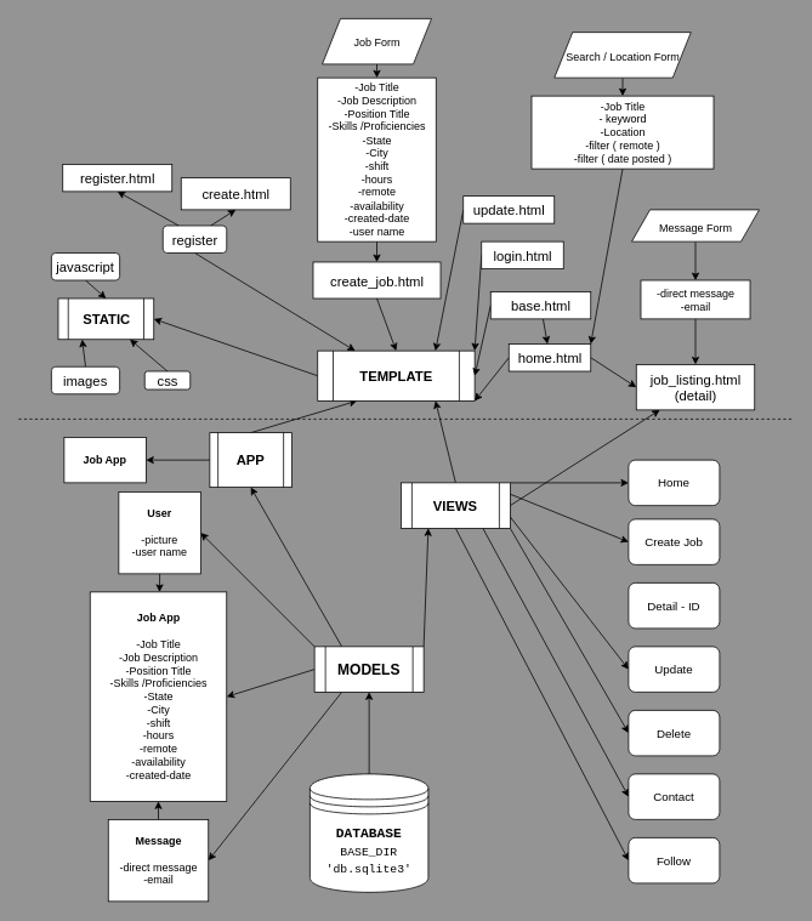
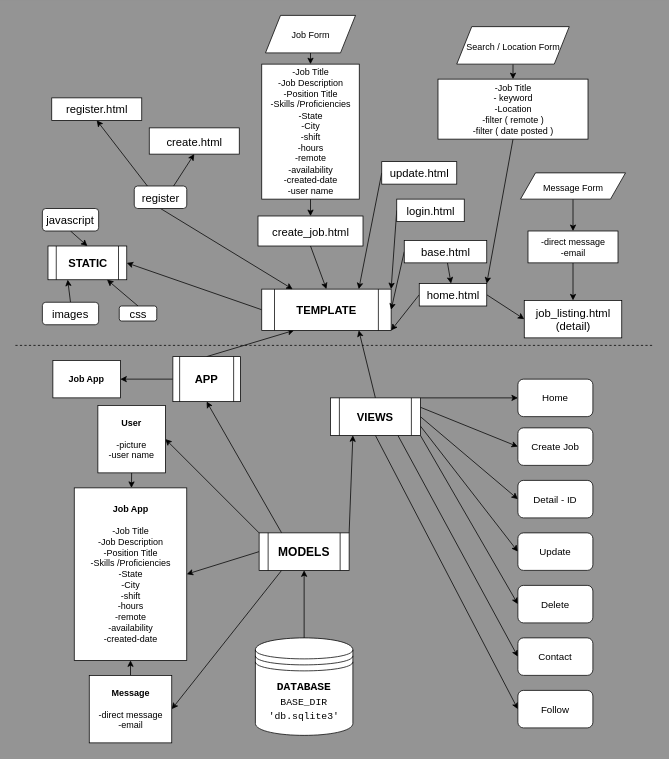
  <mxCell id="0" />
  <mxCell id="1" parent="0" />
  <mxCell id="2" style="edgeStyle=none;html=1;exitX=0.5;exitY=0;exitDx=0;exitDy=0;fontSize=15;" parent="1" source="3" target="12" edge="1"><mxGeometry relative="1" as="geometry" /></mxCell>
  <mxCell id="3" value="&lt;div style=&quot;font-family: &amp;#34;consolas&amp;#34; , &amp;#34;courier new&amp;#34; , monospace ; line-height: 19px&quot;&gt;&lt;div&gt;&lt;b&gt;&lt;font style=&quot;font-size: 15px&quot; color=&quot;#000000&quot;&gt;DATABASE&lt;/font&gt;&lt;/b&gt;&lt;/div&gt;&lt;div style=&quot;font-size: 13px&quot;&gt;&lt;font color=&quot;#000000&quot;&gt;BASE_DIR 'db.sqlite3'&lt;/font&gt;&lt;/div&gt;&lt;/div&gt;" style="shape=datastore;whiteSpace=wrap;html=1;" parent="1" vertex="1"><mxGeometry x="340" y="850" width="130" height="130" as="geometry" /></mxCell>
  <mxCell id="4" value="&lt;b&gt;Job App&lt;br&gt;&lt;br&gt;&lt;/b&gt;&lt;span&gt;-Job Title&lt;br&gt;-Job Description&lt;br&gt;-Position Title&lt;br&gt;-Skills /Proficiencies&lt;br&gt;-State&lt;br&gt;-City&lt;br&gt;-shift&lt;br&gt;-hours&lt;br&gt;-remote&lt;br&gt;-availability&lt;br&gt;-created-date&lt;br&gt;&lt;/span&gt;" style="rounded=0;whiteSpace=wrap;html=1;rotation=0;" parent="1" vertex="1"><mxGeometry x="98.5" y="650" width="150" height="230" as="geometry" /></mxCell>
  <mxCell id="5" value="" style="edgeStyle=none;html=1;" parent="1" source="6" target="60" edge="1"><mxGeometry relative="1" as="geometry" /></mxCell>
  <mxCell id="6" value="-direct message&lt;br&gt;-email" style="rounded=0;whiteSpace=wrap;html=1;rotation=0;" parent="1" vertex="1"><mxGeometry x="703.5" y="307.5" width="120" height="42.5" as="geometry" /></mxCell>
  <mxCell id="7" style="edgeStyle=none;html=1;exitX=0;exitY=0.5;exitDx=0;exitDy=0;entryX=1;entryY=0.5;entryDx=0;entryDy=0;fontSize=15;" parent="1" source="12" target="4" edge="1"><mxGeometry relative="1" as="geometry" /></mxCell>
  <mxCell id="8" style="edgeStyle=none;html=1;exitX=0.25;exitY=0;exitDx=0;exitDy=0;entryX=0.5;entryY=1;entryDx=0;entryDy=0;fontSize=15;" parent="1" source="12" target="15" edge="1"><mxGeometry relative="1" as="geometry" /></mxCell>
  <mxCell id="9" style="edgeStyle=none;html=1;exitX=1;exitY=0;exitDx=0;exitDy=0;entryX=0.25;entryY=1;entryDx=0;entryDy=0;fontSize=15;" parent="1" source="12" target="24" edge="1"><mxGeometry relative="1" as="geometry" /></mxCell>
  <mxCell id="10" style="edgeStyle=none;html=1;exitX=0.25;exitY=1;exitDx=0;exitDy=0;entryX=1;entryY=0.5;entryDx=0;entryDy=0;" parent="1" source="12" target="73" edge="1"><mxGeometry relative="1" as="geometry" /></mxCell>
  <mxCell id="11" style="edgeStyle=none;html=1;exitX=0;exitY=0;exitDx=0;exitDy=0;entryX=1;entryY=0.5;entryDx=0;entryDy=0;" parent="1" source="12" target="30" edge="1"><mxGeometry relative="1" as="geometry" /></mxCell>
  <mxCell id="12" value="&lt;b&gt;&lt;font style=&quot;font-size: 16px&quot;&gt;MODELS&lt;/font&gt;&lt;/b&gt;" style="shape=process;whiteSpace=wrap;html=1;backgroundOutline=1;labelBackgroundColor=none;fontSize=13;" parent="1" vertex="1"><mxGeometry x="345" y="710" width="120" height="50" as="geometry" /></mxCell>
  <mxCell id="13" style="edgeStyle=none;html=1;exitX=0;exitY=0.5;exitDx=0;exitDy=0;fontSize=15;" parent="1" source="15" target="27" edge="1"><mxGeometry relative="1" as="geometry" /></mxCell>
  <mxCell id="14" style="edgeStyle=none;html=1;exitX=0.5;exitY=0;exitDx=0;exitDy=0;entryX=0.25;entryY=1;entryDx=0;entryDy=0;fontSize=15;" parent="1" source="15" target="26" edge="1"><mxGeometry relative="1" as="geometry" /></mxCell>
  <mxCell id="15" value="&lt;b&gt;&lt;font style=&quot;font-size: 15px&quot;&gt;APP&lt;/font&gt;&lt;/b&gt;" style="shape=process;whiteSpace=wrap;html=1;backgroundOutline=1;labelBackgroundColor=none;fontSize=13;" parent="1" vertex="1"><mxGeometry x="230" y="475" width="90" height="60" as="geometry" /></mxCell>
  <mxCell id="16" style="edgeStyle=none;html=1;exitX=1;exitY=0;exitDx=0;exitDy=0;entryX=0;entryY=0.5;entryDx=0;entryDy=0;fontSize=15;" parent="1" source="24" target="28" edge="1"><mxGeometry relative="1" as="geometry" /></mxCell>
  <mxCell id="17" style="edgeStyle=none;html=1;exitX=1;exitY=0.25;exitDx=0;exitDy=0;entryX=0;entryY=0.5;entryDx=0;entryDy=0;fontSize=15;" parent="1" source="24" target="31" edge="1"><mxGeometry relative="1" as="geometry" /></mxCell>
- <mxCell id="18" style="edgeStyle=none;html=1;exitX=1;exitY=0.5;exitDx=0;exitDy=0;fontSize=15;" parent="1" source="24" target="60" edge="1"><mxGeometry relative="1" as="geometry" /></mxCell>
+ <mxCell id="18" style="edgeStyle=none;html=1;exitX=1;exitY=0.5;exitDx=0;exitDy=0;entryX=0;entryY=0.5;entryDx=0;entryDy=0;fontSize=15;" parent="1" source="24" target="32" edge="1"><mxGeometry relative="1" as="geometry" /></mxCell>
  <mxCell id="19" style="edgeStyle=none;html=1;exitX=1;exitY=0.75;exitDx=0;exitDy=0;entryX=0;entryY=0.5;entryDx=0;entryDy=0;fontSize=15;" parent="1" source="24" target="33" edge="1"><mxGeometry relative="1" as="geometry" /></mxCell>
  <mxCell id="20" style="edgeStyle=none;html=1;exitX=1;exitY=1;exitDx=0;exitDy=0;entryX=0;entryY=0.5;entryDx=0;entryDy=0;fontSize=15;" parent="1" source="24" target="34" edge="1"><mxGeometry relative="1" as="geometry" /></mxCell>
  <mxCell id="21" style="edgeStyle=none;html=1;exitX=0.75;exitY=1;exitDx=0;exitDy=0;entryX=0;entryY=0.5;entryDx=0;entryDy=0;fontSize=15;" parent="1" source="24" target="35" edge="1"><mxGeometry relative="1" as="geometry" /></mxCell>
  <mxCell id="22" style="edgeStyle=none;html=1;exitX=0.5;exitY=1;exitDx=0;exitDy=0;entryX=0;entryY=0.5;entryDx=0;entryDy=0;fontSize=15;" parent="1" source="24" target="36" edge="1"><mxGeometry relative="1" as="geometry" /></mxCell>
  <mxCell id="23" style="edgeStyle=none;html=1;exitX=0.5;exitY=0;exitDx=0;exitDy=0;entryX=0.75;entryY=1;entryDx=0;entryDy=0;fontSize=15;" parent="1" source="24" target="26" edge="1"><mxGeometry relative="1" as="geometry" /></mxCell>
  <mxCell id="24" value="&lt;b&gt;&lt;font style=&quot;font-size: 15px&quot;&gt;VIEWS&lt;/font&gt;&lt;/b&gt;" style="shape=process;whiteSpace=wrap;html=1;backgroundOutline=1;labelBackgroundColor=none;fontSize=13;" parent="1" vertex="1"><mxGeometry x="440" y="530" width="120" height="50" as="geometry" /></mxCell>
  <mxCell id="25" style="edgeStyle=none;html=1;fontSize=15;exitX=0;exitY=0.5;exitDx=0;exitDy=0;" parent="1" source="26" edge="1"><mxGeometry relative="1" as="geometry"><mxPoint x="333.5" y="365" as="sourcePoint" /><mxPoint x="168.5" y="350" as="targetPoint" /><Array as="points" /></mxGeometry></mxCell>
  <mxCell id="26" value="&lt;b&gt;&lt;font style=&quot;font-size: 15px&quot;&gt;TEMPLATE&lt;/font&gt;&lt;/b&gt;" style="shape=process;whiteSpace=wrap;html=1;backgroundOutline=1;labelBackgroundColor=none;fontSize=13;" parent="1" vertex="1"><mxGeometry x="348.5" y="385" width="172.5" height="55" as="geometry" /></mxCell>
  <mxCell id="27" value="&lt;b&gt;Job App&lt;/b&gt;" style="rounded=0;whiteSpace=wrap;html=1;rotation=0;" parent="1" vertex="1"><mxGeometry x="70" y="480" width="90" height="50" as="geometry" /></mxCell>
  <mxCell id="28" value="Home" style="rounded=1;whiteSpace=wrap;html=1;labelBackgroundColor=none;fontSize=13;" parent="1" vertex="1"><mxGeometry x="690" y="505" width="100" height="50" as="geometry" /></mxCell>
  <mxCell id="29" style="edgeStyle=none;html=1;exitX=0.5;exitY=1;exitDx=0;exitDy=0;fontSize=15;" parent="1" source="30" target="4" edge="1"><mxGeometry relative="1" as="geometry" /></mxCell>
  <mxCell id="30" value="&lt;b&gt;User&lt;br&gt;&lt;br&gt;&lt;/b&gt;&lt;span&gt;-picture&lt;br&gt;-user name&lt;br&gt;&lt;/span&gt;" style="rounded=0;whiteSpace=wrap;html=1;rotation=0;" parent="1" vertex="1"><mxGeometry x="130" y="540" width="90" height="90" as="geometry" /></mxCell>
  <mxCell id="31" value="Create Job" style="rounded=1;whiteSpace=wrap;html=1;labelBackgroundColor=none;fontSize=13;" parent="1" vertex="1"><mxGeometry x="690" y="570" width="100" height="50" as="geometry" /></mxCell>
  <mxCell id="32" value="Detail - ID" style="rounded=1;whiteSpace=wrap;html=1;labelBackgroundColor=none;fontSize=13;" parent="1" vertex="1"><mxGeometry x="690" y="640" width="100" height="50" as="geometry" /></mxCell>
  <mxCell id="33" value="Update" style="rounded=1;whiteSpace=wrap;html=1;labelBackgroundColor=none;fontSize=13;" parent="1" vertex="1"><mxGeometry x="690" y="710" width="100" height="50" as="geometry" /></mxCell>
  <mxCell id="34" value="Delete" style="rounded=1;whiteSpace=wrap;html=1;labelBackgroundColor=none;fontSize=13;" parent="1" vertex="1"><mxGeometry x="690" y="780" width="100" height="50" as="geometry" /></mxCell>
  <mxCell id="35" value="Contact" style="rounded=1;whiteSpace=wrap;html=1;labelBackgroundColor=none;fontSize=13;" parent="1" vertex="1"><mxGeometry x="690" y="850" width="100" height="50" as="geometry" /></mxCell>
  <mxCell id="36" value="Follow" style="rounded=1;whiteSpace=wrap;html=1;labelBackgroundColor=none;fontSize=13;" parent="1" vertex="1"><mxGeometry x="690" y="920" width="100" height="50" as="geometry" /></mxCell>
  <mxCell id="37" value="&lt;b&gt;&lt;font style=&quot;font-size: 15px&quot;&gt;STATIC&lt;/font&gt;&lt;/b&gt;" style="shape=process;whiteSpace=wrap;html=1;backgroundOutline=1;labelBackgroundColor=none;fontSize=13;" parent="1" vertex="1"><mxGeometry x="63.5" y="327.5" width="105" height="45" as="geometry" /></mxCell>
  <mxCell id="38" style="edgeStyle=none;html=1;exitX=0.5;exitY=1;exitDx=0;exitDy=0;entryX=0;entryY=0.5;entryDx=0;entryDy=0;fontSize=15;" parent="1" source="39" target="75" edge="1"><mxGeometry relative="1" as="geometry"><mxPoint x="513.5" y="80" as="targetPoint" /></mxGeometry></mxCell>
  <mxCell id="39" value="&lt;span style=&quot;font-size: 12px&quot;&gt;Job Form&lt;/span&gt;" style="shape=parallelogram;perimeter=parallelogramPerimeter;whiteSpace=wrap;html=1;fixedSize=1;labelBackgroundColor=none;fontSize=15;size=20;" parent="1" vertex="1"><mxGeometry x="353.5" y="20" width="120" height="50" as="geometry" /></mxCell>
  <mxCell id="40" style="edgeStyle=none;html=1;exitX=0.5;exitY=1;exitDx=0;exitDy=0;entryX=0.5;entryY=0;entryDx=0;entryDy=0;fontSize=15;" parent="1" source="41" target="43" edge="1"><mxGeometry relative="1" as="geometry" /></mxCell>
  <mxCell id="41" value="&lt;span style=&quot;font-size: 12px&quot;&gt;Search / Location Form&lt;/span&gt;" style="shape=parallelogram;perimeter=parallelogramPerimeter;whiteSpace=wrap;html=1;fixedSize=1;labelBackgroundColor=none;fontSize=15;size=20;" parent="1" vertex="1"><mxGeometry x="608.5" y="35" width="150" height="50" as="geometry" /></mxCell>
  <mxCell id="42" style="edgeStyle=none;html=1;exitX=0.5;exitY=1;exitDx=0;exitDy=0;entryX=1;entryY=0;entryDx=0;entryDy=0;fontSize=15;" parent="1" source="43" target="56" edge="1"><mxGeometry relative="1" as="geometry" /></mxCell>
  <mxCell id="43" value="&lt;span&gt;-Job Title&lt;br&gt;- keyword&lt;br&gt;-Location&lt;br&gt;-filter ( remote )&lt;br&gt;-filter ( date posted )&lt;br&gt;&lt;/span&gt;" style="rounded=0;whiteSpace=wrap;html=1;rotation=0;" parent="1" vertex="1"><mxGeometry x="583.5" y="105" width="200" height="80" as="geometry" /></mxCell>
  <mxCell id="44" style="edgeStyle=none;html=1;exitX=0.5;exitY=1;exitDx=0;exitDy=0;entryX=0.5;entryY=0;entryDx=0;entryDy=0;fontSize=15;" parent="1" source="45" target="6" edge="1"><mxGeometry relative="1" as="geometry" /></mxCell>
  <mxCell id="45" value="&lt;span style=&quot;font-size: 12px&quot;&gt;Message Form&lt;/span&gt;" style="shape=parallelogram;perimeter=parallelogramPerimeter;whiteSpace=wrap;html=1;fixedSize=1;labelBackgroundColor=none;fontSize=15;size=20;" parent="1" vertex="1"><mxGeometry x="693.5" y="230" width="140" height="35" as="geometry" /></mxCell>
  <mxCell id="46" value="" style="endArrow=none;dashed=1;html=1;fontSize=15;" parent="1" edge="1"><mxGeometry width="50" height="50" relative="1" as="geometry"><mxPoint y="460" as="sourcePoint" x="20" /><mxPoint x="870" y="460" as="targetPoint" /></mxGeometry></mxCell>
  <mxCell id="47" style="edgeStyle=none;html=1;exitX=0.5;exitY=0;exitDx=0;exitDy=0;entryX=0.75;entryY=1;entryDx=0;entryDy=0;fontSize=15;" parent="1" source="48" target="37" edge="1"><mxGeometry relative="1" as="geometry" /></mxCell>
  <mxCell id="48" value="css" style="rounded=1;whiteSpace=wrap;html=1;labelBackgroundColor=none;fontSize=15;" parent="1" vertex="1"><mxGeometry x="158.5" y="407.5" width="50" height="20" as="geometry" /></mxCell>
  <mxCell id="49" style="edgeStyle=none;html=1;exitX=0.5;exitY=0;exitDx=0;exitDy=0;fontSize=15;entryX=0.25;entryY=1;entryDx=0;entryDy=0;" parent="1" source="50" target="37" edge="1"><mxGeometry relative="1" as="geometry"><mxPoint x="113.5" y="387.5" as="targetPoint" /></mxGeometry></mxCell>
  <mxCell id="50" value="images" style="rounded=1;whiteSpace=wrap;html=1;labelBackgroundColor=none;fontSize=15;" parent="1" vertex="1"><mxGeometry x="56" y="402.5" width="75" height="30" as="geometry" /></mxCell>
  <mxCell id="51" style="edgeStyle=none;html=1;exitX=0;exitY=0.5;exitDx=0;exitDy=0;entryX=1;entryY=0.5;entryDx=0;entryDy=0;fontSize=15;" parent="1" source="53" target="26" edge="1"><mxGeometry relative="1" as="geometry" /></mxCell>
  <mxCell id="52" style="edgeStyle=none;html=1;" parent="1" source="53" target="56" edge="1"><mxGeometry relative="1" as="geometry" /></mxCell>
  <mxCell id="53" value="base.html" style="rounded=0;whiteSpace=wrap;html=1;labelBackgroundColor=none;fontSize=15;" parent="1" vertex="1"><mxGeometry x="538.5" y="320" width="110" height="30" as="geometry" /></mxCell>
  <mxCell id="54" style="edgeStyle=none;html=1;exitX=0;exitY=0.5;exitDx=0;exitDy=0;entryX=1;entryY=1;entryDx=0;entryDy=0;fontSize=15;" parent="1" source="56" target="26" edge="1"><mxGeometry relative="1" as="geometry" /></mxCell>
  <mxCell id="55" style="edgeStyle=none;html=1;exitX=1;exitY=0.5;exitDx=0;exitDy=0;entryX=0;entryY=0.5;entryDx=0;entryDy=0;fontSize=15;" parent="1" source="56" target="60" edge="1"><mxGeometry relative="1" as="geometry" /></mxCell>
  <mxCell id="56" value="home.html" style="rounded=0;whiteSpace=wrap;html=1;labelBackgroundColor=none;fontSize=15;" parent="1" vertex="1"><mxGeometry x="558.5" y="377.5" width="90" height="30" as="geometry" /></mxCell>
- <mxCell id="57" value="create.html" style="rounded=0;whiteSpace=wrap;html=1;labelBackgroundColor=none;fontSize=15;" parent="1" vertex="1"><mxGeometry x="198.5" y="195" width="120" height="35" as="geometry" /></mxCell>
+ <mxCell id="57" value="create.html" style="rounded=0;whiteSpace=wrap;html=1;labelBackgroundColor=none;fontSize=15;" parent="1" vertex="1"><mxGeometry x="198.5" y="170" width="120" height="35" as="geometry" /></mxCell>
  <mxCell id="58" style="edgeStyle=none;html=1;exitX=0;exitY=0.5;exitDx=0;exitDy=0;entryX=0.75;entryY=0;entryDx=0;entryDy=0;fontSize=15;" parent="1" source="59" target="26" edge="1"><mxGeometry relative="1" as="geometry" /></mxCell>
  <mxCell id="59" value="update.html" style="rounded=0;whiteSpace=wrap;html=1;labelBackgroundColor=none;fontSize=15;" parent="1" vertex="1"><mxGeometry x="508.5" y="215" width="100" height="30" as="geometry" /></mxCell>
  <mxCell id="60" value="job_listing.html (detail)" style="rounded=0;whiteSpace=wrap;html=1;labelBackgroundColor=none;fontSize=15;" parent="1" vertex="1"><mxGeometry x="698.5" y="400" width="130" height="50" as="geometry" /></mxCell>
  <mxCell id="61" style="edgeStyle=none;html=1;exitX=0.25;exitY=0;exitDx=0;exitDy=0;entryX=0.5;entryY=1;entryDx=0;entryDy=0;fontSize=15;" parent="1" source="64" target="65" edge="1"><mxGeometry relative="1" as="geometry" /></mxCell>
  <mxCell id="62" style="edgeStyle=none;html=1;exitX=0.75;exitY=0;exitDx=0;exitDy=0;entryX=0.5;entryY=1;entryDx=0;entryDy=0;fontSize=15;" parent="1" source="64" target="57" edge="1"><mxGeometry relative="1" as="geometry" /></mxCell>
  <mxCell id="63" style="edgeStyle=none;html=1;exitX=0.5;exitY=1;exitDx=0;exitDy=0;" parent="1" source="64" target="26" edge="1"><mxGeometry relative="1" as="geometry" /></mxCell>
  <mxCell id="64" value="register" style="rounded=1;whiteSpace=wrap;html=1;labelBackgroundColor=none;fontSize=15;" parent="1" vertex="1"><mxGeometry x="178.5" y="247.5" width="70" height="30" as="geometry" /></mxCell>
- <mxCell id="65" value="register.html" style="rounded=0;whiteSpace=wrap;html=1;labelBackgroundColor=none;fontSize=15;" parent="1" vertex="1"><mxGeometry x="68.5" y="180" width="120" height="30" as="geometry" /></mxCell>
+ <mxCell id="65" value="register.html" style="rounded=0;whiteSpace=wrap;html=1;labelBackgroundColor=none;fontSize=15;" parent="1" vertex="1"><mxGeometry x="68.5" y="130" width="120" height="30" as="geometry" /></mxCell>
  <mxCell id="66" style="edgeStyle=none;html=1;exitX=0;exitY=0.5;exitDx=0;exitDy=0;entryX=1;entryY=0;entryDx=0;entryDy=0;fontSize=15;" parent="1" source="67" target="26" edge="1"><mxGeometry relative="1" as="geometry" /></mxCell>
  <mxCell id="67" value="login.html" style="rounded=0;whiteSpace=wrap;html=1;labelBackgroundColor=none;fontSize=15;" parent="1" vertex="1"><mxGeometry x="528.5" y="265" width="90" height="30" as="geometry" /></mxCell>
  <mxCell id="68" style="edgeStyle=none;html=1;exitX=0.5;exitY=1;exitDx=0;exitDy=0;entryX=0.5;entryY=0;entryDx=0;entryDy=0;fontSize=15;" parent="1" source="69" target="26" edge="1"><mxGeometry relative="1" as="geometry" /></mxCell>
  <mxCell id="69" value="create_job.html" style="rounded=0;whiteSpace=wrap;html=1;labelBackgroundColor=none;fontSize=15;" parent="1" vertex="1"><mxGeometry x="343.5" y="287.5" width="140" height="40" as="geometry" /></mxCell>
  <mxCell id="70" style="edgeStyle=none;html=1;exitX=0.5;exitY=1;exitDx=0;exitDy=0;entryX=0.5;entryY=0;entryDx=0;entryDy=0;" parent="1" source="71" target="37" edge="1"><mxGeometry relative="1" as="geometry" /></mxCell>
  <mxCell id="71" value="javascript" style="rounded=1;whiteSpace=wrap;html=1;labelBackgroundColor=none;fontSize=15;" parent="1" vertex="1"><mxGeometry x="56" y="277.5" width="75" height="30" as="geometry" /></mxCell>
  <mxCell id="72" style="edgeStyle=none;html=1;exitX=0.5;exitY=0;exitDx=0;exitDy=0;entryX=0.5;entryY=1;entryDx=0;entryDy=0;" parent="1" source="73" target="4" edge="1"><mxGeometry relative="1" as="geometry" /></mxCell>
  <mxCell id="73" value="&lt;b&gt;Message&lt;br&gt;&lt;br&gt;&lt;/b&gt;&lt;span&gt;-direct message&lt;br&gt;-email&lt;br&gt;&lt;/span&gt;" style="rounded=0;whiteSpace=wrap;html=1;rotation=0;" parent="1" vertex="1"><mxGeometry x="118.5" y="900" width="110" height="90" as="geometry" /></mxCell>
  <mxCell id="74" style="edgeStyle=none;html=1;exitX=1;exitY=0.5;exitDx=0;exitDy=0;entryX=0.5;entryY=0;entryDx=0;entryDy=0;" parent="1" source="75" target="69" edge="1"><mxGeometry relative="1" as="geometry" /></mxCell>
  <mxCell id="75" value="&lt;span&gt;-Job Title&lt;/span&gt;&lt;br&gt;&lt;span&gt;-Job Description&lt;/span&gt;&lt;br&gt;&lt;span&gt;-Position Title&lt;/span&gt;&lt;br&gt;&lt;span&gt;-Skills /Proficiencies&lt;/span&gt;&lt;br&gt;&lt;span&gt;-State&lt;/span&gt;&lt;br&gt;&lt;span&gt;-City&lt;/span&gt;&lt;br&gt;&lt;span&gt;-shift&lt;/span&gt;&lt;br&gt;&lt;span&gt;-hours&lt;/span&gt;&lt;br&gt;&lt;span&gt;-remote&lt;/span&gt;&lt;br&gt;&lt;span&gt;-availability&lt;/span&gt;&lt;br&gt;&lt;span&gt;-created-date&lt;/span&gt;&lt;br&gt;&lt;span&gt;-user name&lt;/span&gt;" style="rounded=0;whiteSpace=wrap;html=1;direction=south;" parent="1" vertex="1"><mxGeometry x="348.5" y="85" width="130" height="180" as="geometry" /></mxCell>
